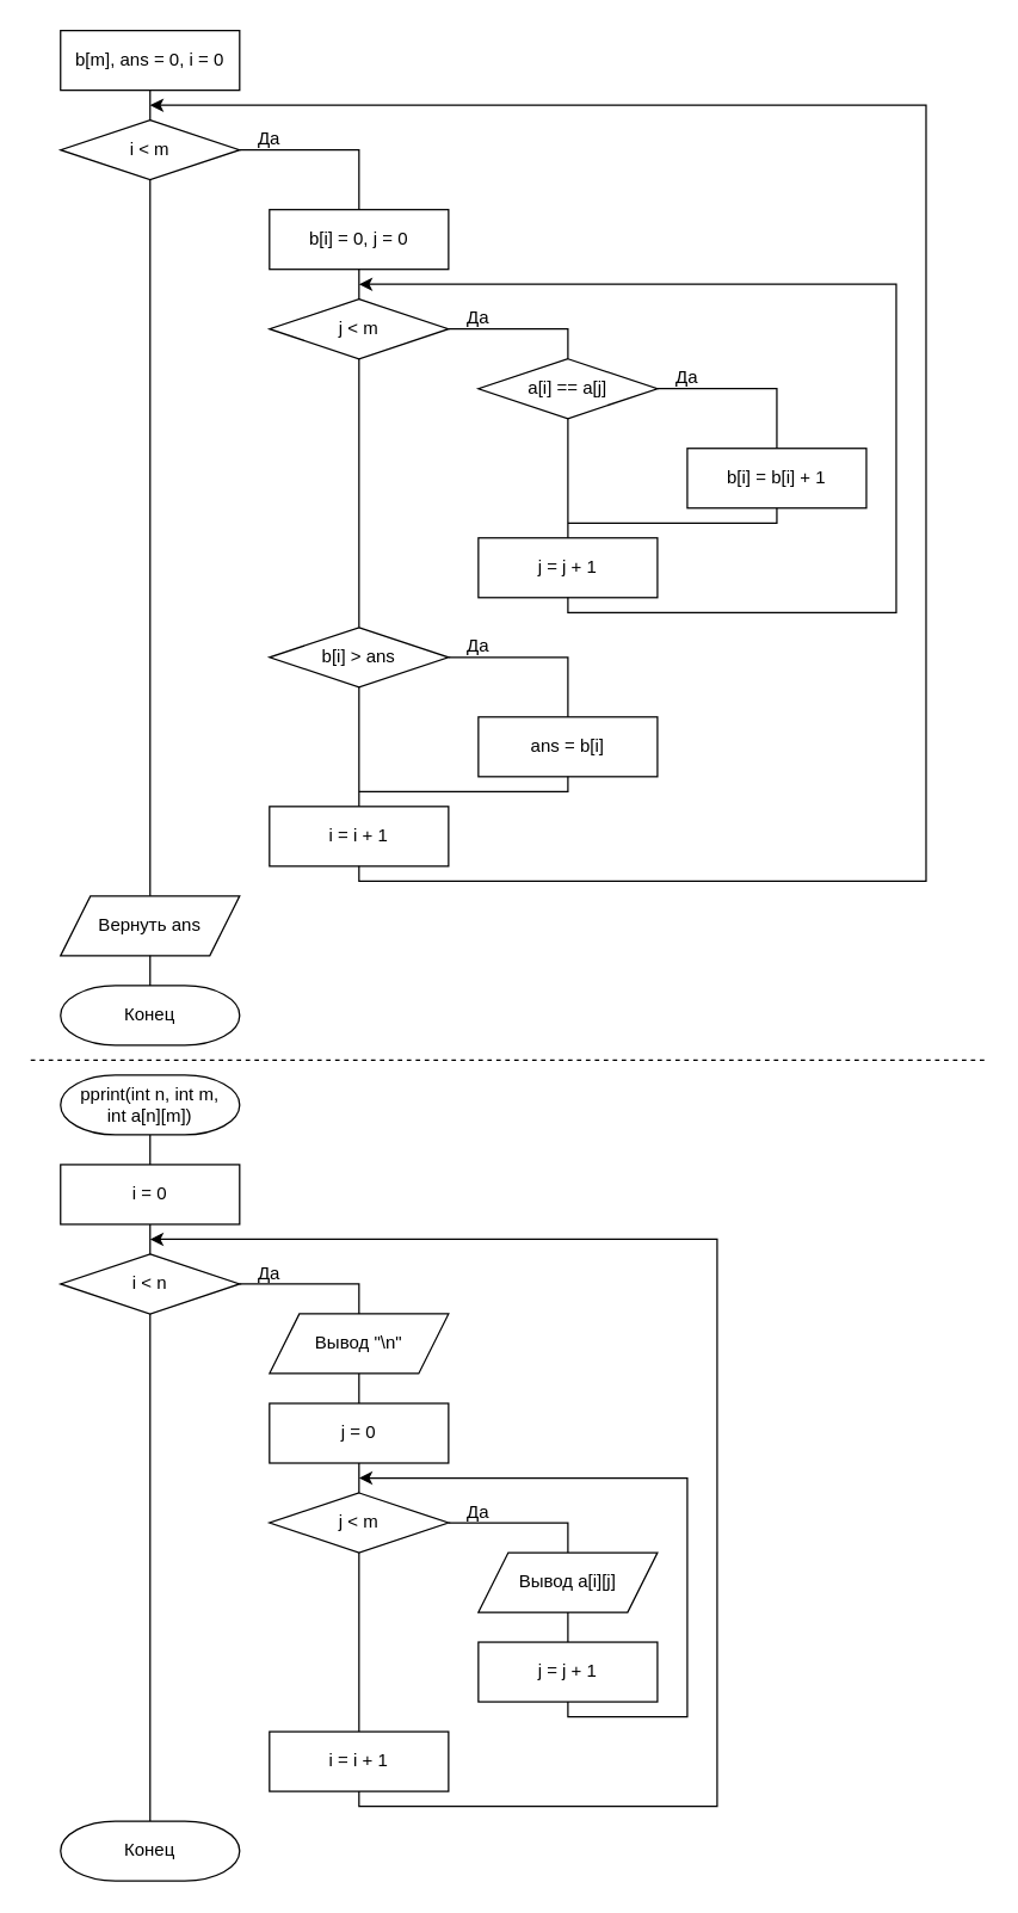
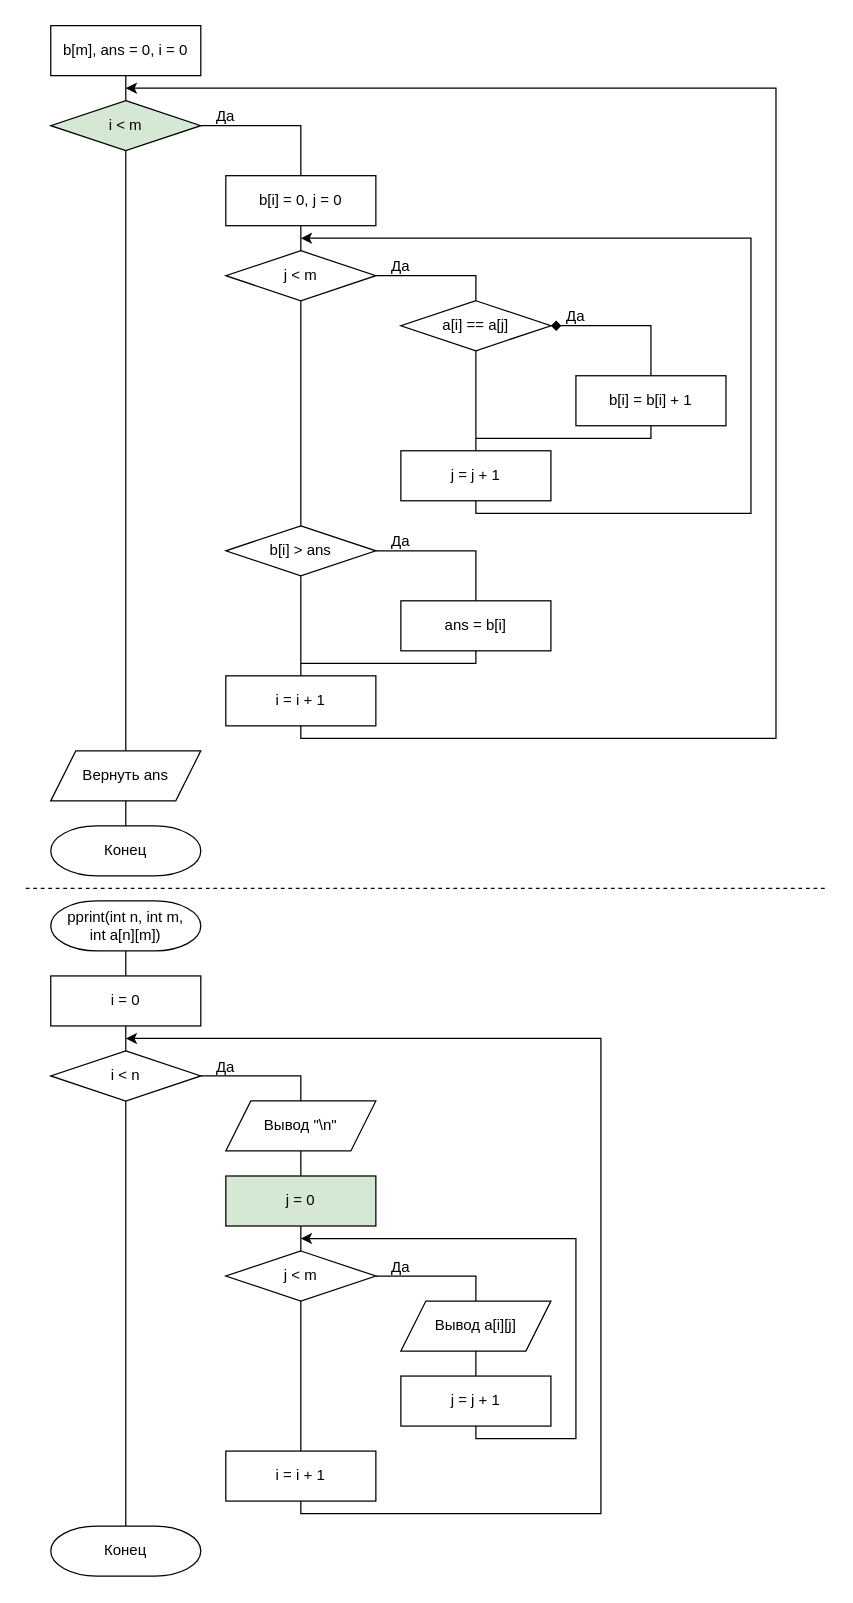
  <mxCell id="0" />
  <mxCell id="1" parent="0" />
  <mxCell id="2" value="b[m], ans = 0, i = 0" style="rounded=0;whiteSpace=wrap;html=1;" vertex="1" parent="1"><mxGeometry x="40" y="20" width="120" height="40" as="geometry" /></mxCell>
- <mxCell id="3" value="i &amp;lt; m" style="rhombus;whiteSpace=wrap;html=1;" vertex="1" parent="1"><mxGeometry x="40" y="80" width="120" height="40" as="geometry" /></mxCell>
+ <mxCell id="3" value="i &amp;lt; m" style="rhombus;whiteSpace=wrap;html=1;fillColor=#d5e8d4;" vertex="1" parent="1"><mxGeometry x="40" y="80" width="120" height="40" as="geometry" /></mxCell>
  <mxCell id="4" value="b[i] = 0, j = 0" style="rounded=0;whiteSpace=wrap;html=1;" vertex="1" parent="1"><mxGeometry x="180" y="140" width="120" height="40" as="geometry" /></mxCell>
  <mxCell id="5" value="j &amp;lt; m" style="rhombus;whiteSpace=wrap;html=1;" vertex="1" parent="1"><mxGeometry x="180" y="200" width="120" height="40" as="geometry" /></mxCell>
  <mxCell id="6" value="a[i] == a[j]" style="rhombus;whiteSpace=wrap;html=1;" vertex="1" parent="1"><mxGeometry x="320" y="240" width="120" height="40" as="geometry" /></mxCell>
  <mxCell id="7" value="b[i] = b[i] + 1" style="rounded=0;whiteSpace=wrap;html=1;" vertex="1" parent="1"><mxGeometry x="460" y="300" width="120" height="40" as="geometry" /></mxCell>
  <mxCell id="8" value="j = j + 1" style="rounded=0;whiteSpace=wrap;html=1;" vertex="1" parent="1"><mxGeometry x="320" y="360" width="120" height="40" as="geometry" /></mxCell>
  <mxCell id="9" value="b[i] &amp;gt; ans" style="rhombus;whiteSpace=wrap;html=1;" vertex="1" parent="1"><mxGeometry x="180" y="420" width="120" height="40" as="geometry" /></mxCell>
  <mxCell id="10" value="ans = b[i]" style="rounded=0;whiteSpace=wrap;html=1;" vertex="1" parent="1"><mxGeometry x="320" y="480" width="120" height="40" as="geometry" /></mxCell>
  <mxCell id="11" value="i = i + 1" style="rounded=0;whiteSpace=wrap;html=1;" vertex="1" parent="1"><mxGeometry x="180" y="540" width="120" height="40" as="geometry" /></mxCell>
  <mxCell id="12" value="Вернуть ans" style="shape=parallelogram;perimeter=parallelogramPerimeter;whiteSpace=wrap;html=1;fixedSize=1;" vertex="1" parent="1"><mxGeometry x="40" y="600" width="120" height="40" as="geometry" /></mxCell>
  <mxCell id="13" value="Конец" style="strokeWidth=1;html=1;shape=mxgraph.flowchart.terminator;whiteSpace=wrap;" vertex="1" parent="1"><mxGeometry x="40" y="660" width="120" height="40" as="geometry" /></mxCell>
  <mxCell id="14" value="" style="endArrow=none;html=1;rounded=0;entryX=0.5;entryY=1;entryDx=0;entryDy=0;" edge="1" parent="1" source="3" target="2"><mxGeometry width="50" height="50" relative="1" as="geometry"><mxPoint x="180" y="120" as="sourcePoint" /><mxPoint x="230" y="70" as="targetPoint" /></mxGeometry></mxCell>
  <mxCell id="15" value="" style="endArrow=none;html=1;rounded=0;exitX=1;exitY=0.5;exitDx=0;exitDy=0;entryX=0.5;entryY=0;entryDx=0;entryDy=0;" edge="1" parent="1" source="3" target="4"><mxGeometry width="50" height="50" relative="1" as="geometry"><mxPoint x="270" y="130" as="sourcePoint" /><mxPoint x="320" y="80" as="targetPoint" /><Array as="points"><mxPoint x="240" y="100" /></Array></mxGeometry></mxCell>
  <mxCell id="16" value="Да" style="text;html=1;strokeColor=none;fillColor=none;align=center;verticalAlign=middle;whiteSpace=wrap;rounded=0;" vertex="1" parent="1"><mxGeometry x="150" y="80" width="60" height="25" as="geometry" /></mxCell>
  <mxCell id="17" value="" style="endArrow=none;html=1;rounded=0;entryX=0.5;entryY=1;entryDx=0;entryDy=0;exitX=0.5;exitY=0;exitDx=0;exitDy=0;" edge="1" parent="1" source="12" target="3"><mxGeometry width="50" height="50" relative="1" as="geometry"><mxPoint x="40" y="270" as="sourcePoint" /><mxPoint x="90" y="220" as="targetPoint" /></mxGeometry></mxCell>
  <mxCell id="18" value="" style="endArrow=none;html=1;rounded=0;entryX=0.5;entryY=1;entryDx=0;entryDy=0;exitX=0.5;exitY=0;exitDx=0;exitDy=0;exitPerimeter=0;" edge="1" parent="1" source="13" target="12"><mxGeometry width="50" height="50" relative="1" as="geometry"><mxPoint x="120" y="550" as="sourcePoint" /><mxPoint x="170" y="500" as="targetPoint" /></mxGeometry></mxCell>
  <mxCell id="19" value="" style="endArrow=none;html=1;rounded=0;entryX=0.5;entryY=1;entryDx=0;entryDy=0;exitX=0.5;exitY=0;exitDx=0;exitDy=0;" edge="1" parent="1" source="5" target="4"><mxGeometry width="50" height="50" relative="1" as="geometry"><mxPoint x="210" y="340" as="sourcePoint" /><mxPoint x="260" y="290" as="targetPoint" /></mxGeometry></mxCell>
  <mxCell id="20" value="" style="endArrow=none;html=1;rounded=0;entryX=0.5;entryY=1;entryDx=0;entryDy=0;exitX=0.5;exitY=0;exitDx=0;exitDy=0;" edge="1" parent="1" source="9" target="5"><mxGeometry width="50" height="50" relative="1" as="geometry"><mxPoint x="220" y="340" as="sourcePoint" /><mxPoint x="270" y="290" as="targetPoint" /></mxGeometry></mxCell>
  <mxCell id="21" value="" style="endArrow=none;html=1;rounded=0;entryX=1;entryY=0.5;entryDx=0;entryDy=0;exitX=0.5;exitY=0;exitDx=0;exitDy=0;" edge="1" parent="1" source="6" target="5"><mxGeometry width="50" height="50" relative="1" as="geometry"><mxPoint x="270" y="330" as="sourcePoint" /><mxPoint x="320" y="280" as="targetPoint" /><Array as="points"><mxPoint x="380" y="220" /></Array></mxGeometry></mxCell>
  <mxCell id="22" value="Да" style="text;html=1;strokeColor=none;fillColor=none;align=center;verticalAlign=middle;whiteSpace=wrap;rounded=0;" vertex="1" parent="1"><mxGeometry x="290" y="200" width="60" height="25" as="geometry" /></mxCell>
- <mxCell id="23" value="" style="endArrow=none;html=1;rounded=0;entryX=1;entryY=0.5;entryDx=0;entryDy=0;exitX=0.5;exitY=0;exitDx=0;exitDy=0;" edge="1" parent="1" source="7" target="6"><mxGeometry width="50" height="50" relative="1" as="geometry"><mxPoint x="350" y="360" as="sourcePoint" /><mxPoint x="400" y="310" as="targetPoint" /><Array as="points"><mxPoint x="520" y="260" /></Array></mxGeometry></mxCell>
+ <mxCell id="23" value="" style="endArrow=diamond;html=1;rounded=0;entryX=1;entryY=0.5;entryDx=0;entryDy=0;exitX=0.5;exitY=0;exitDx=0;exitDy=0;" edge="1" parent="1" source="7" target="6"><mxGeometry width="50" height="50" relative="1" as="geometry"><mxPoint x="350" y="360" as="sourcePoint" /><mxPoint x="400" y="310" as="targetPoint" /><Array as="points"><mxPoint x="520" y="260" /></Array></mxGeometry></mxCell>
  <mxCell id="24" value="Да" style="text;html=1;strokeColor=none;fillColor=none;align=center;verticalAlign=middle;whiteSpace=wrap;rounded=0;" vertex="1" parent="1"><mxGeometry x="430" y="240" width="60" height="25" as="geometry" /></mxCell>
  <mxCell id="25" value="" style="endArrow=none;html=1;rounded=0;entryX=0.5;entryY=1;entryDx=0;entryDy=0;exitX=0.5;exitY=0;exitDx=0;exitDy=0;" edge="1" parent="1" source="8" target="6"><mxGeometry width="50" height="50" relative="1" as="geometry"><mxPoint x="320" y="380" as="sourcePoint" /><mxPoint x="370" y="330" as="targetPoint" /></mxGeometry></mxCell>
  <mxCell id="26" value="" style="endArrow=none;html=1;rounded=0;entryX=0.5;entryY=1;entryDx=0;entryDy=0;" edge="1" parent="1" target="7"><mxGeometry width="50" height="50" relative="1" as="geometry"><mxPoint x="380" y="350" as="sourcePoint" /><mxPoint x="430" y="300" as="targetPoint" /><Array as="points"><mxPoint x="520" y="350" /></Array></mxGeometry></mxCell>
  <mxCell id="27" value="" style="endArrow=none;html=1;rounded=0;entryX=0.5;entryY=1;entryDx=0;entryDy=0;endFill=0;startArrow=classic;startFill=1;" edge="1" parent="1" target="8"><mxGeometry width="50" height="50" relative="1" as="geometry"><mxPoint x="240" y="190" as="sourcePoint" /><mxPoint x="440" y="430" as="targetPoint" /><Array as="points"><mxPoint x="600" y="190" /><mxPoint x="600" y="410" /><mxPoint x="380" y="410" /></Array></mxGeometry></mxCell>
  <mxCell id="28" value="" style="endArrow=none;html=1;rounded=0;entryX=1;entryY=0.5;entryDx=0;entryDy=0;exitX=0.5;exitY=0;exitDx=0;exitDy=0;" edge="1" parent="1" source="10" target="9"><mxGeometry width="50" height="50" relative="1" as="geometry"><mxPoint x="250" y="500" as="sourcePoint" /><mxPoint x="300" y="450" as="targetPoint" /><Array as="points"><mxPoint x="380" y="440" /></Array></mxGeometry></mxCell>
  <mxCell id="29" value="Да" style="text;html=1;strokeColor=none;fillColor=none;align=center;verticalAlign=middle;whiteSpace=wrap;rounded=0;" vertex="1" parent="1"><mxGeometry x="290" y="420" width="60" height="25" as="geometry" /></mxCell>
  <mxCell id="30" value="" style="endArrow=none;html=1;rounded=0;entryX=0.5;entryY=1;entryDx=0;entryDy=0;exitX=0.5;exitY=0;exitDx=0;exitDy=0;" edge="1" parent="1" source="11" target="9"><mxGeometry width="50" height="50" relative="1" as="geometry"><mxPoint x="190" y="520" as="sourcePoint" /><mxPoint x="240" y="470" as="targetPoint" /></mxGeometry></mxCell>
  <mxCell id="31" value="" style="endArrow=none;html=1;rounded=0;entryX=0.5;entryY=1;entryDx=0;entryDy=0;" edge="1" parent="1" target="10"><mxGeometry width="50" height="50" relative="1" as="geometry"><mxPoint x="240" y="530" as="sourcePoint" /><mxPoint x="420" y="570" as="targetPoint" /><Array as="points"><mxPoint x="380" y="530" /></Array></mxGeometry></mxCell>
  <mxCell id="32" value="" style="endArrow=none;html=1;rounded=0;entryX=0.5;entryY=1;entryDx=0;entryDy=0;startArrow=classic;startFill=1;" edge="1" parent="1" target="11"><mxGeometry width="50" height="50" relative="1" as="geometry"><mxPoint x="100" y="70" as="sourcePoint" /><mxPoint x="310" y="620" as="targetPoint" /><Array as="points"><mxPoint x="620" y="70" /><mxPoint x="620" y="590" /><mxPoint x="240" y="590" /></Array></mxGeometry></mxCell>
  <mxCell id="33" value="pprint(int n, int m, int a[n][m])" style="strokeWidth=1;html=1;shape=mxgraph.flowchart.terminator;whiteSpace=wrap;spacingLeft=5;spacingRight=5;" vertex="1" parent="1"><mxGeometry x="40" y="720" width="120" height="40" as="geometry" /></mxCell>
  <mxCell id="34" value="i = 0" style="rounded=0;whiteSpace=wrap;html=1;" vertex="1" parent="1"><mxGeometry x="40" y="780" width="120" height="40" as="geometry" /></mxCell>
  <mxCell id="35" value="i &amp;lt; n" style="rhombus;whiteSpace=wrap;html=1;" vertex="1" parent="1"><mxGeometry x="40" y="840" width="120" height="40" as="geometry" /></mxCell>
  <mxCell id="36" value="" style="endArrow=none;html=1;rounded=0;entryX=0.5;entryY=1;entryDx=0;entryDy=0;entryPerimeter=0;" edge="1" parent="1" source="34" target="33"><mxGeometry width="50" height="50" relative="1" as="geometry"><mxPoint x="200" y="840" as="sourcePoint" /><mxPoint x="250" y="790" as="targetPoint" /></mxGeometry></mxCell>
  <mxCell id="37" value="" style="endArrow=none;html=1;rounded=0;exitX=0.5;exitY=0;exitDx=0;exitDy=0;entryX=0.5;entryY=1;entryDx=0;entryDy=0;" edge="1" parent="1" source="35" target="34"><mxGeometry width="50" height="50" relative="1" as="geometry"><mxPoint x="210" y="860" as="sourcePoint" /><mxPoint x="100" y="820" as="targetPoint" /></mxGeometry></mxCell>
  <mxCell id="38" value="Вывод &quot;\n&quot;" style="shape=parallelogram;perimeter=parallelogramPerimeter;whiteSpace=wrap;html=1;fixedSize=1;" vertex="1" parent="1"><mxGeometry x="180" y="880" width="120" height="40" as="geometry" /></mxCell>
- <mxCell id="39" value="j = 0" style="rounded=0;whiteSpace=wrap;html=1;" vertex="1" parent="1"><mxGeometry x="180" y="940" width="120" height="40" as="geometry" /></mxCell>
+ <mxCell id="39" value="j = 0" style="rounded=0;whiteSpace=wrap;html=1;fillColor=#d5e8d4;" vertex="1" parent="1"><mxGeometry x="180" y="940" width="120" height="40" as="geometry" /></mxCell>
  <mxCell id="40" value="j &amp;lt; m" style="rhombus;whiteSpace=wrap;html=1;" vertex="1" parent="1"><mxGeometry x="180" y="1000" width="120" height="40" as="geometry" /></mxCell>
  <mxCell id="41" value="Вывод a[i][j]" style="shape=parallelogram;perimeter=parallelogramPerimeter;whiteSpace=wrap;html=1;fixedSize=1;" vertex="1" parent="1"><mxGeometry x="320" y="1040" width="120" height="40" as="geometry" /></mxCell>
  <mxCell id="42" value="j = j + 1" style="rounded=0;whiteSpace=wrap;html=1;" vertex="1" parent="1"><mxGeometry x="320" y="1100" width="120" height="40" as="geometry" /></mxCell>
  <mxCell id="43" value="i = i + 1" style="rounded=0;whiteSpace=wrap;html=1;" vertex="1" parent="1"><mxGeometry x="180" y="1160" width="120" height="40" as="geometry" /></mxCell>
  <mxCell id="44" value="Конец" style="strokeWidth=1;html=1;shape=mxgraph.flowchart.terminator;whiteSpace=wrap;" vertex="1" parent="1"><mxGeometry x="40" y="1220" width="120" height="40" as="geometry" /></mxCell>
  <mxCell id="45" value="" style="endArrow=none;html=1;rounded=0;entryX=1;entryY=0.5;entryDx=0;entryDy=0;exitX=0.5;exitY=0;exitDx=0;exitDy=0;" edge="1" parent="1" source="38" target="35"><mxGeometry width="50" height="50" relative="1" as="geometry"><mxPoint x="30" y="980" as="sourcePoint" /><mxPoint x="80" y="930" as="targetPoint" /><Array as="points"><mxPoint x="240" y="860" /></Array></mxGeometry></mxCell>
  <mxCell id="46" value="" style="endArrow=none;html=1;rounded=0;entryX=0.5;entryY=1;entryDx=0;entryDy=0;exitX=0.5;exitY=0;exitDx=0;exitDy=0;exitPerimeter=0;" edge="1" parent="1" source="44" target="35"><mxGeometry width="50" height="50" relative="1" as="geometry"><mxPoint x="20" y="1040" as="sourcePoint" /><mxPoint x="70" y="990" as="targetPoint" /></mxGeometry></mxCell>
  <mxCell id="47" value="" style="endArrow=none;html=1;rounded=0;entryX=0.5;entryY=1;entryDx=0;entryDy=0;exitX=0.5;exitY=0;exitDx=0;exitDy=0;" edge="1" parent="1" source="39" target="38"><mxGeometry width="50" height="50" relative="1" as="geometry"><mxPoint x="160" y="1120" as="sourcePoint" /><mxPoint x="210" y="1070" as="targetPoint" /></mxGeometry></mxCell>
  <mxCell id="48" value="" style="endArrow=none;html=1;rounded=0;entryX=0.5;entryY=1;entryDx=0;entryDy=0;exitX=0.5;exitY=0;exitDx=0;exitDy=0;" edge="1" parent="1" source="40" target="39"><mxGeometry width="50" height="50" relative="1" as="geometry"><mxPoint x="160" y="1150" as="sourcePoint" /><mxPoint x="210" y="1100" as="targetPoint" /></mxGeometry></mxCell>
  <mxCell id="49" value="" style="endArrow=none;html=1;rounded=0;entryX=1;entryY=0.5;entryDx=0;entryDy=0;exitX=0.5;exitY=0;exitDx=0;exitDy=0;" edge="1" parent="1" source="41" target="40"><mxGeometry width="50" height="50" relative="1" as="geometry"><mxPoint x="250" y="1110" as="sourcePoint" /><mxPoint x="300" y="1060" as="targetPoint" /><Array as="points"><mxPoint x="380" y="1020" /></Array></mxGeometry></mxCell>
  <mxCell id="50" value="" style="endArrow=none;html=1;rounded=0;entryX=0.5;entryY=1;entryDx=0;entryDy=0;exitX=0.5;exitY=0;exitDx=0;exitDy=0;" edge="1" parent="1" source="43" target="40"><mxGeometry width="50" height="50" relative="1" as="geometry"><mxPoint x="210" y="1110" as="sourcePoint" /><mxPoint x="260" y="1060" as="targetPoint" /></mxGeometry></mxCell>
  <mxCell id="51" value="" style="endArrow=none;html=1;rounded=0;entryX=0.5;entryY=1;entryDx=0;entryDy=0;exitX=0.5;exitY=0;exitDx=0;exitDy=0;" edge="1" parent="1" source="42" target="41"><mxGeometry width="50" height="50" relative="1" as="geometry"><mxPoint x="270" y="1140" as="sourcePoint" /><mxPoint x="320" y="1090" as="targetPoint" /></mxGeometry></mxCell>
  <mxCell id="52" value="" style="endArrow=none;html=1;rounded=0;entryX=0.5;entryY=1;entryDx=0;entryDy=0;startArrow=classic;startFill=1;" edge="1" parent="1" target="42"><mxGeometry width="50" height="50" relative="1" as="geometry"><mxPoint x="240" y="990" as="sourcePoint" /><mxPoint x="400" y="960" as="targetPoint" /><Array as="points"><mxPoint x="460" y="990" /><mxPoint x="460" y="1150" /><mxPoint x="380" y="1150" /></Array></mxGeometry></mxCell>
  <mxCell id="53" value="" style="endArrow=none;html=1;rounded=0;entryX=0.5;entryY=1;entryDx=0;entryDy=0;startArrow=classic;startFill=1;" edge="1" parent="1" target="43"><mxGeometry width="50" height="50" relative="1" as="geometry"><mxPoint x="100" y="830" as="sourcePoint" /><mxPoint x="330" y="1240" as="targetPoint" /><Array as="points"><mxPoint x="480" y="830" /><mxPoint x="480" y="1210" /><mxPoint x="240" y="1210" /></Array></mxGeometry></mxCell>
  <mxCell id="54" value="Да" style="text;html=1;strokeColor=none;fillColor=none;align=center;verticalAlign=middle;whiteSpace=wrap;rounded=0;" vertex="1" parent="1"><mxGeometry x="290" y="1000" width="60" height="25" as="geometry" /></mxCell>
  <mxCell id="55" value="Да" style="text;html=1;strokeColor=none;fillColor=none;align=center;verticalAlign=middle;whiteSpace=wrap;rounded=0;" vertex="1" parent="1"><mxGeometry x="150" y="840" width="60" height="25" as="geometry" /></mxCell>
  <mxCell id="56" value="" style="endArrow=none;dashed=1;html=1;rounded=0;" edge="1" parent="1"><mxGeometry width="50" height="50" relative="1" as="geometry"><mxPoint x="20" y="710" as="sourcePoint" /><mxPoint x="660" y="710" as="targetPoint" /></mxGeometry></mxCell>
